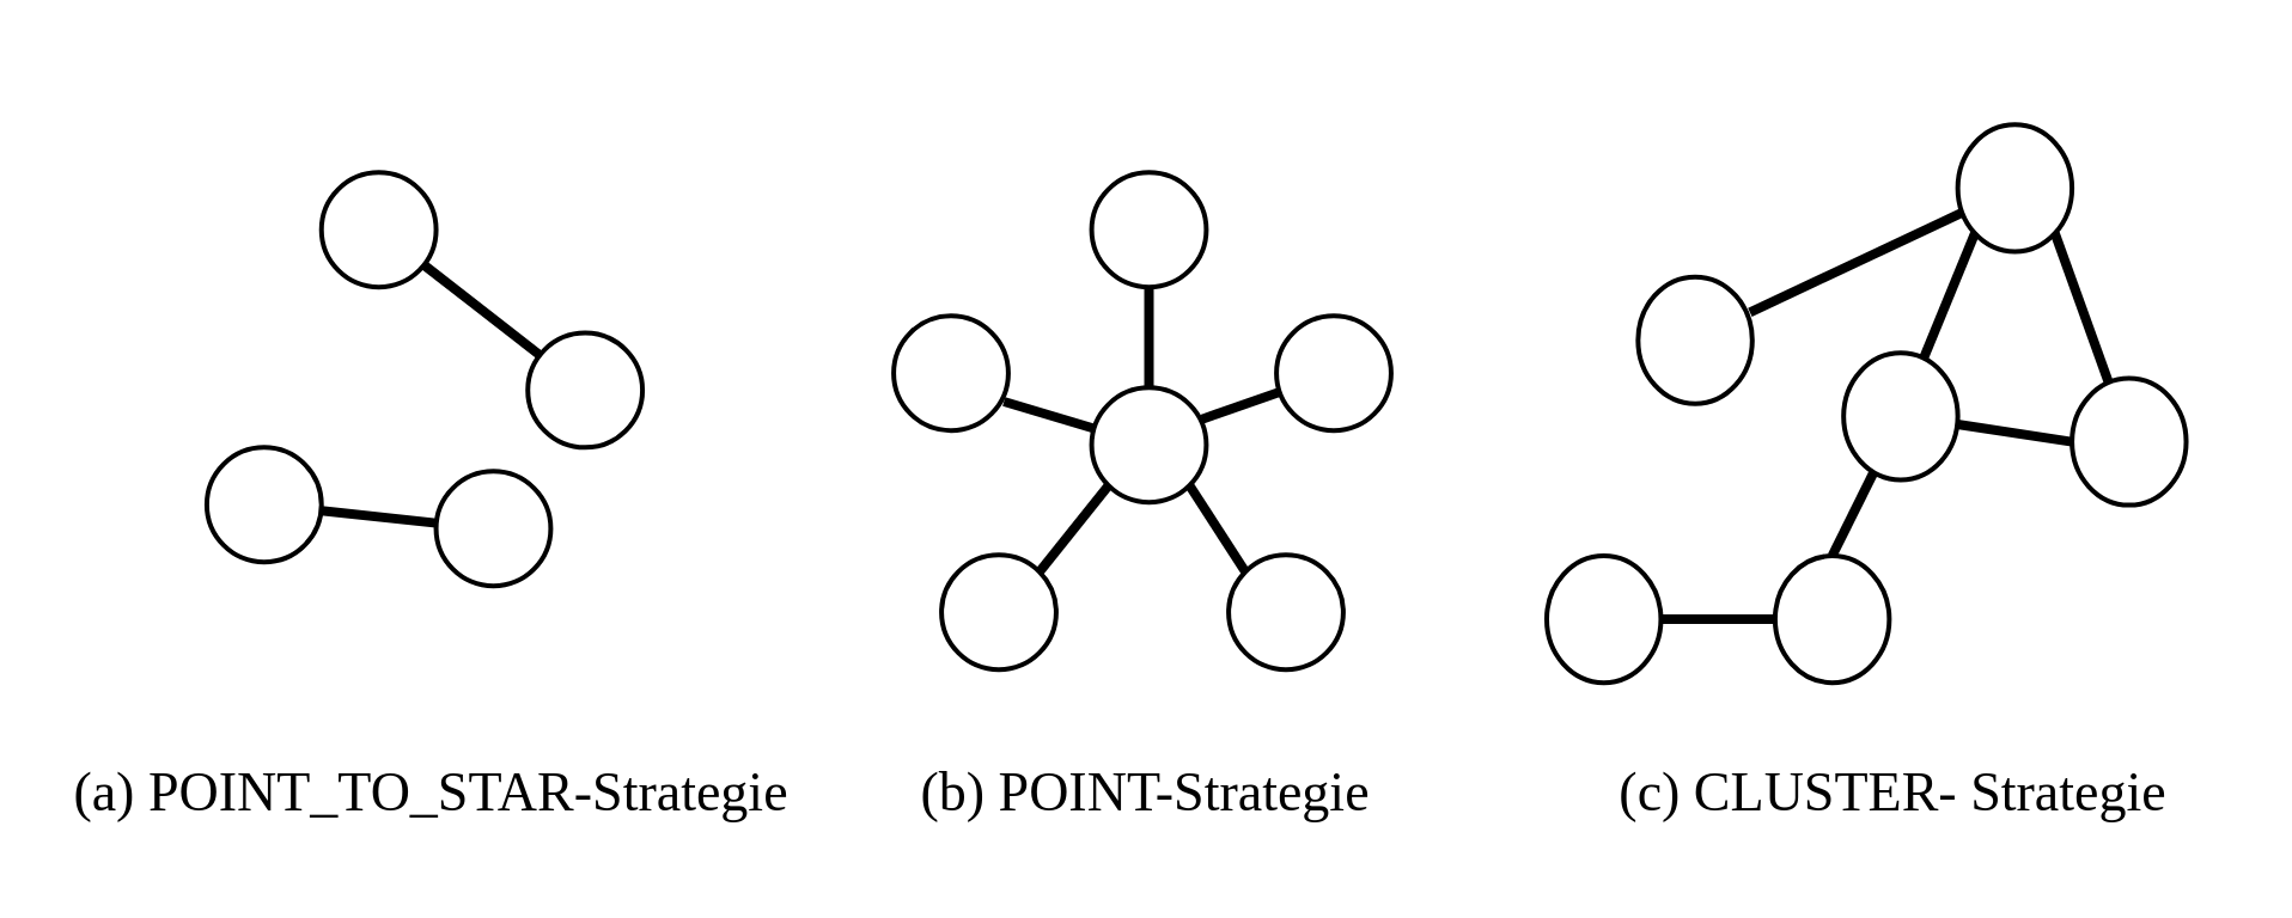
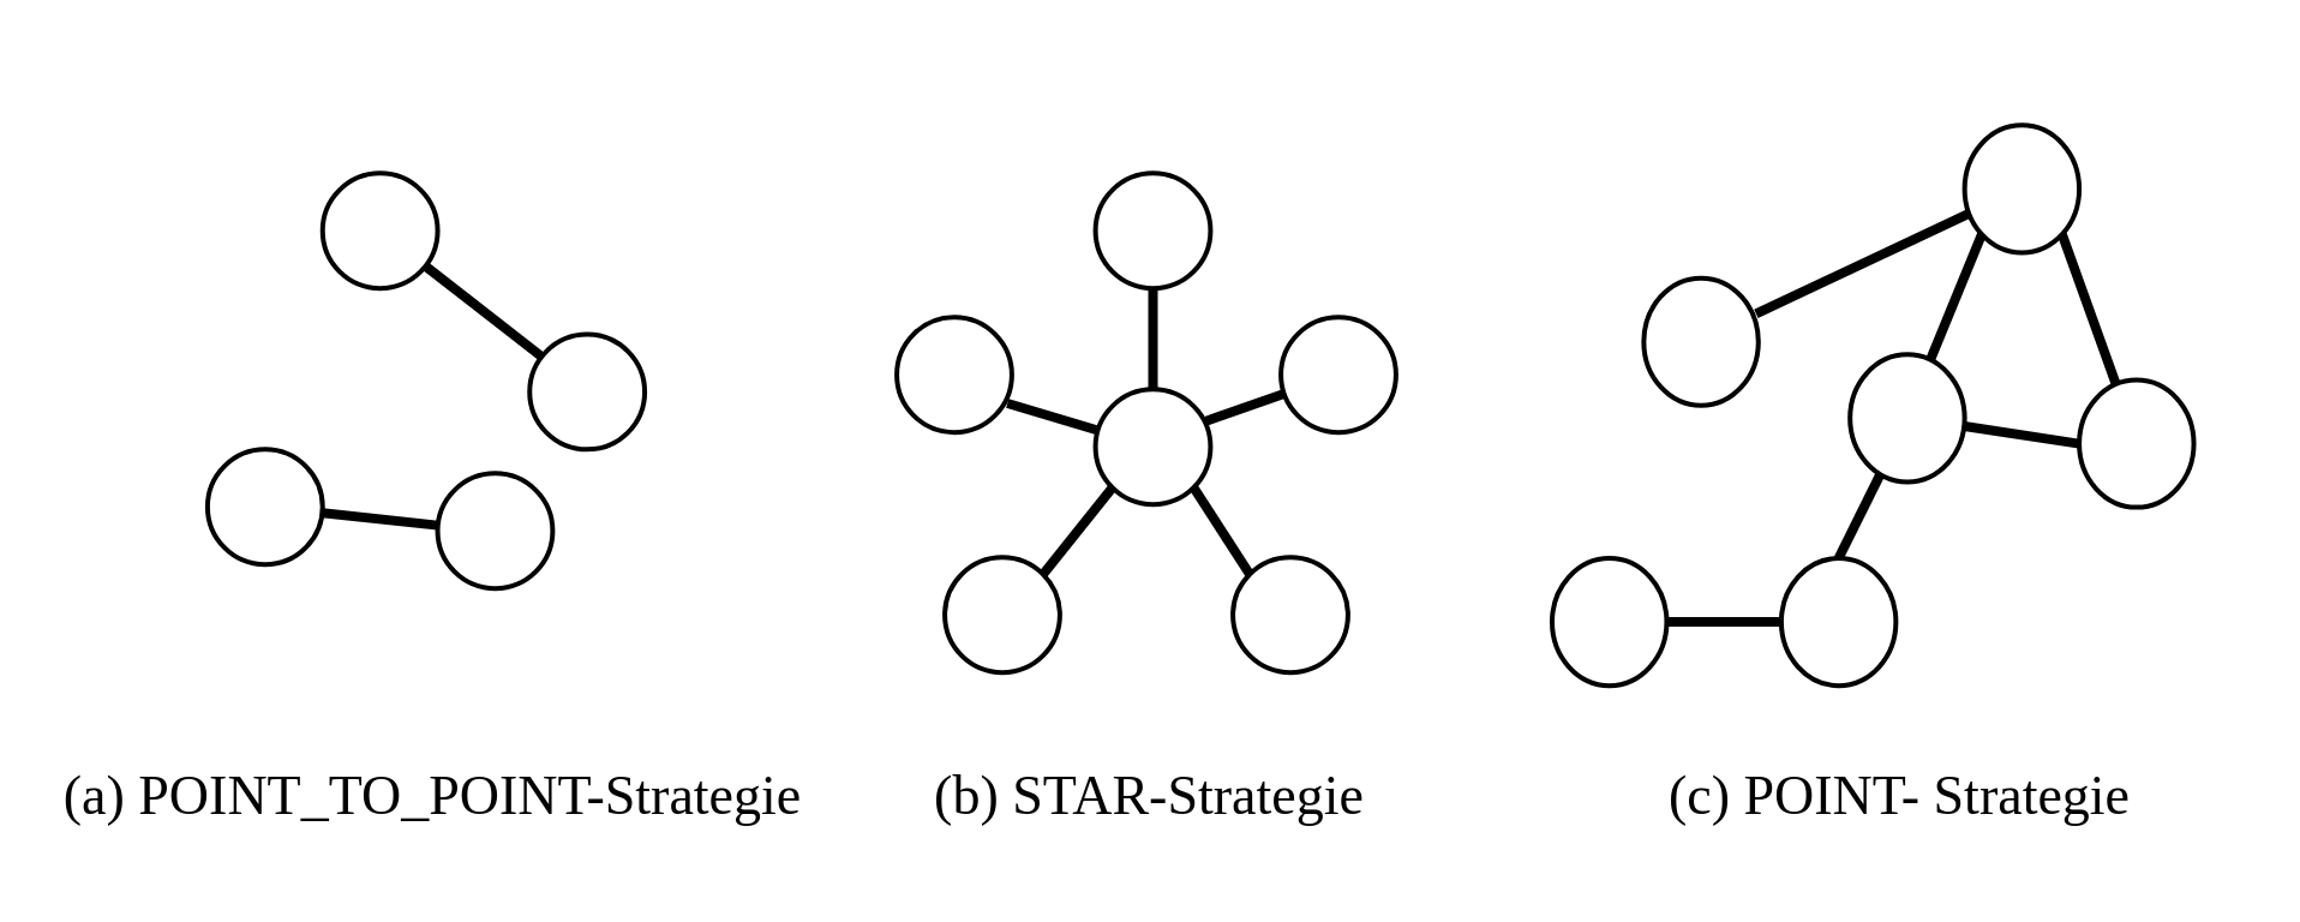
  <mxCell id="0" />
  <mxCell id="1" parent="0" />
  <mxCell id="2" value="" style="rounded=0;whiteSpace=wrap;html=1;strokeColor=none;strokeWidth=2;fillColor=#ffffff;fontColor=#000000;" vertex="1" parent="1"><mxGeometry x="27" y="21" width="300" height="340" as="geometry" /></mxCell>
  <mxCell id="3" value="" style="ellipse;whiteSpace=wrap;html=1;strokeColor=#000000;fillColor=#FFFFFF;strokeWidth=2;fontColor=#000000;" vertex="1" parent="1"><mxGeometry x="85.951" y="186.677" width="47.917" height="47.917" as="geometry" /></mxCell>
  <mxCell id="4" value="" style="ellipse;whiteSpace=wrap;html=1;strokeColor=#000000;strokeWidth=2;fontColor=#000000;" vertex="1" parent="1"><mxGeometry x="220.123" y="138.763" width="47.917" height="47.917" as="geometry" /></mxCell>
  <mxCell id="5" value="" style="ellipse;whiteSpace=wrap;html=1;strokeColor=#000000;strokeWidth=2;fontColor=#000000;" vertex="1" parent="1"><mxGeometry x="181.786" y="196.683" width="47.917" height="47.917" as="geometry" /></mxCell>
  <mxCell id="6" value="" style="ellipse;whiteSpace=wrap;html=1;strokeColor=#000000;strokeWidth=2;fontColor=#000000;" vertex="1" parent="1"><mxGeometry x="133.871" y="71.68" width="47.917" height="47.917" as="geometry" /></mxCell>
  <mxCell id="7" value="" style="endArrow=none;html=1;strokeWidth=4;fillColor=#1ba1e2;strokeColor=#000000;fontColor=#000000;" edge="1" parent="1" source="5" target="3"><mxGeometry width="50" height="50" relative="1" as="geometry"><mxPoint x="116.043" y="269.22" as="sourcePoint" /><mxPoint x="137.62" y="256.68" as="targetPoint" /></mxGeometry></mxCell>
  <mxCell id="8" value="" style="endArrow=none;html=1;strokeWidth=4;fillColor=#1ba1e2;strokeColor=#000000;fontColor=#000000;" edge="1" parent="1" source="4" target="6"><mxGeometry width="50" height="50" relative="1" as="geometry"><mxPoint x="235.7" y="237.63" as="sourcePoint" /><mxPoint x="200.953" y="196.261" as="targetPoint" /></mxGeometry></mxCell>
  <mxCell id="9" value="" style="group;fontColor=#000000;strokeColor=none;fontSize=15;" vertex="1" connectable="0" parent="1"><mxGeometry x="646" y="51.68" width="290" height="310" as="geometry" /></mxCell>
  <mxCell id="10" value="" style="rounded=0;whiteSpace=wrap;html=1;strokeColor=none;strokeWidth=2;fillColor=#FFFFFF;fontColor=#000000;" vertex="1" parent="9"><mxGeometry x="-16" y="-31.67" width="300" height="341.67" as="geometry" /></mxCell>
  <mxCell id="11" value="" style="ellipse;whiteSpace=wrap;html=1;strokeColor=#000000;strokeWidth=2;fontColor=#000000;" vertex="1" parent="9"><mxGeometry x="38.181" y="63.652" width="47.727" height="53.044" as="geometry" /></mxCell>
  <mxCell id="12" value="" style="ellipse;whiteSpace=wrap;html=1;strokeColor=#000000;fillColor=#FFFFFF;strokeWidth=2;fontColor=#000000;" vertex="1" parent="9"><mxGeometry x="171.816" width="47.727" height="53.044" as="geometry" /></mxCell>
  <mxCell id="13" value="" style="ellipse;whiteSpace=wrap;html=1;strokeColor=#000000;strokeWidth=2;fontColor=#000000;" vertex="1" parent="9"><mxGeometry x="124.09" y="95.479" width="47.727" height="53.044" as="geometry" /></mxCell>
  <mxCell id="14" value="" style="ellipse;whiteSpace=wrap;html=1;strokeColor=#000000;strokeWidth=2;fontColor=#000000;" vertex="1" parent="9"><mxGeometry y="180.349" width="47.727" height="53.044" as="geometry" /></mxCell>
  <mxCell id="15" value="" style="ellipse;whiteSpace=wrap;html=1;strokeColor=#000000;strokeWidth=2;fontColor=#000000;" vertex="1" parent="9"><mxGeometry x="219.543" y="106.087" width="47.727" height="53.044" as="geometry" /></mxCell>
  <mxCell id="16" value="" style="ellipse;whiteSpace=wrap;html=1;strokeColor=#000000;strokeWidth=2;fontColor=#000000;" vertex="1" parent="9"><mxGeometry x="95.454" y="180.349" width="47.727" height="53.044" as="geometry" /></mxCell>
  <mxCell id="17" value="" style="endArrow=none;html=1;strokeWidth=4;fillColor=#1ba1e2;strokeColor=#000000;entryX=1;entryY=1;entryDx=0;entryDy=0;fontColor=#000000;" edge="1" parent="9" source="15" target="12"><mxGeometry width="50" height="50" relative="1" as="geometry"><mxPoint x="49.06" y="197.459" as="sourcePoint" /><mxPoint x="84.512" y="152.569" as="targetPoint" /></mxGeometry></mxCell>
  <mxCell id="18" value="" style="endArrow=none;html=1;strokeWidth=4;fillColor=#1ba1e2;strokeColor=#000000;entryX=0.98;entryY=0.28;entryDx=0;entryDy=0;entryPerimeter=0;fontColor=#000000;" edge="1" parent="9" source="12" target="11"><mxGeometry width="50" height="50" relative="1" as="geometry"><mxPoint x="263.695" y="148.517" as="sourcePoint" /><mxPoint x="229.086" y="102.722" as="targetPoint" /></mxGeometry></mxCell>
  <mxCell id="19" value="" style="endArrow=none;html=1;strokeWidth=4;fillColor=#1ba1e2;strokeColor=#000000;entryX=1;entryY=0.5;entryDx=0;entryDy=0;fontColor=#000000;" edge="1" parent="9" source="16" target="14"><mxGeometry width="50" height="50" relative="1" as="geometry"><mxPoint x="143.181" y="137.912" as="sourcePoint" /><mxPoint x="54.437" y="179.574" as="targetPoint" /></mxGeometry></mxCell>
  <mxCell id="20" value="" style="endArrow=none;html=1;strokeWidth=4;fillColor=#1ba1e2;strokeColor=#000000;entryX=0.5;entryY=0;entryDx=0;entryDy=0;fontColor=#000000;" edge="1" parent="9" source="13" target="16"><mxGeometry width="50" height="50" relative="1" as="geometry"><mxPoint x="192.788" y="58.06" as="sourcePoint" /><mxPoint x="104.044" y="99.722" as="targetPoint" /></mxGeometry></mxCell>
  <mxCell id="21" value="" style="endArrow=none;html=1;strokeWidth=4;fillColor=#1ba1e2;strokeColor=#000000;exitX=0;exitY=1;exitDx=0;exitDy=0;fontColor=#000000;" edge="1" parent="9" source="12" target="13"><mxGeometry width="50" height="50" relative="1" as="geometry"><mxPoint x="184.351" y="68.446" as="sourcePoint" /><mxPoint x="162.271" y="154.336" as="targetPoint" /></mxGeometry></mxCell>
  <mxCell id="22" value="" style="endArrow=none;html=1;strokeWidth=4;fillColor=#1ba1e2;strokeColor=#000000;exitX=0;exitY=0.5;exitDx=0;exitDy=0;fontColor=#000000;" edge="1" parent="9" source="15" target="13"><mxGeometry width="50" height="50" relative="1" as="geometry"><mxPoint x="240.993" y="169.124" as="sourcePoint" /><mxPoint x="219.543" y="244.616" as="targetPoint" /></mxGeometry></mxCell>
- <mxCell id="23" value="&lt;span style=&quot;font-family: &amp;quot;times new roman&amp;quot;; font-size: 23px; font-style: normal; font-weight: 400; letter-spacing: normal; text-indent: 0px; text-transform: none; word-spacing: 0px; float: none; display: inline;&quot;&gt;(c) CLUSTER- Strategie&lt;/span&gt;" style="text;whiteSpace=wrap;html=1;fontSize=23;fontFamily=Courier New;fontColor=#000000;align=center;" vertex="1" parent="9"><mxGeometry y="259.32" width="290" height="40" as="geometry" /></mxCell>
+ <mxCell id="23" value="&lt;span style=&quot;font-family: &amp;quot;times new roman&amp;quot;; font-size: 23px; font-style: normal; font-weight: 400; letter-spacing: normal; text-indent: 0px; text-transform: none; word-spacing: 0px; float: none; display: inline;&quot;&gt;(c) POINT- Strategie&lt;/span&gt;" style="text;whiteSpace=wrap;html=1;fontSize=23;fontFamily=Courier New;fontColor=#000000;align=center;" vertex="1" parent="9"><mxGeometry y="259.32" width="290" height="40" as="geometry" /></mxCell>
  <mxCell id="24" value="" style="rounded=0;whiteSpace=wrap;html=1;strokeColor=none;strokeWidth=2;fillColor=#ffffff;fontColor=#000000;" vertex="1" parent="1"><mxGeometry x="327" y="21" width="300" height="340" as="geometry" /></mxCell>
  <mxCell id="25" value="" style="group" vertex="1" connectable="0" parent="1"><mxGeometry x="373.041" y="71.677" width="207.917" height="207.917" as="geometry" /></mxCell>
  <mxCell id="26" value="" style="ellipse;whiteSpace=wrap;html=1;strokeColor=#000000;fillColor=#FFFFFF;strokeWidth=2;fontColor=#000000;" vertex="1" parent="25"><mxGeometry x="160" y="60" width="47.917" height="47.917" as="geometry" /></mxCell>
  <mxCell id="27" value="" style="ellipse;whiteSpace=wrap;html=1;strokeColor=#000000;fillColor=#FFFFFF;strokeWidth=2;fontColor=#000000;" vertex="1" parent="25"><mxGeometry x="140" y="160" width="47.917" height="47.917" as="geometry" /></mxCell>
  <mxCell id="28" value="" style="ellipse;whiteSpace=wrap;html=1;strokeColor=#000000;fillColor=#FFFFFF;strokeWidth=2;fontColor=#000000;" vertex="1" parent="25"><mxGeometry x="20" y="160" width="47.917" height="47.917" as="geometry" /></mxCell>
  <mxCell id="29" value="" style="ellipse;whiteSpace=wrap;html=1;strokeColor=#000000;fillColor=#FFFFFF;strokeWidth=2;fontColor=#000000;" vertex="1" parent="25"><mxGeometry y="60" width="47.917" height="47.917" as="geometry" /></mxCell>
  <mxCell id="30" value="" style="ellipse;whiteSpace=wrap;html=1;strokeColor=#000000;fillColor=#FFFFFF;strokeWidth=2;fontColor=#000000;" vertex="1" parent="25"><mxGeometry x="82.75" width="47.917" height="47.917" as="geometry" /></mxCell>
  <mxCell id="31" value="" style="ellipse;whiteSpace=wrap;html=1;strokeColor=#000000;fillColor=#FFFFFF;strokeWidth=2;fontColor=#000000;" vertex="1" parent="25"><mxGeometry x="82.75" y="90" width="47.917" height="47.917" as="geometry" /></mxCell>
  <mxCell id="32" value="" style="endArrow=none;html=1;strokeWidth=4;fillColor=#1ba1e2;strokeColor=#000000;fontColor=#000000;entryX=0.962;entryY=0.275;entryDx=0;entryDy=0;entryPerimeter=0;" edge="1" parent="25" source="26" target="31"><mxGeometry width="50" height="50" relative="1" as="geometry"><mxPoint x="324.899" y="-183.38" as="sourcePoint" /><mxPoint x="276.751" y="-188.687" as="targetPoint" /></mxGeometry></mxCell>
  <mxCell id="33" value="" style="endArrow=none;html=1;strokeWidth=4;fillColor=#1ba1e2;strokeColor=#000000;fontColor=#000000;entryX=0.5;entryY=0;entryDx=0;entryDy=0;" edge="1" parent="25" source="30" target="31"><mxGeometry width="50" height="50" relative="1" as="geometry"><mxPoint x="201.301" y="131.747" as="sourcePoint" /><mxPoint x="168.847" y="143.177" as="targetPoint" /></mxGeometry></mxCell>
  <mxCell id="34" value="" style="endArrow=none;html=1;strokeWidth=4;fillColor=#1ba1e2;strokeColor=#000000;fontColor=#000000;entryX=0.962;entryY=0.748;entryDx=0;entryDy=0;entryPerimeter=0;" edge="1" parent="25" source="31" target="29"><mxGeometry width="50" height="50" relative="1" as="geometry"><mxPoint x="92.451" y="78.247" as="sourcePoint" /><mxPoint x="59.997" y="89.677" as="targetPoint" /></mxGeometry></mxCell>
  <mxCell id="35" value="" style="endArrow=none;html=1;strokeWidth=4;fillColor=#1ba1e2;strokeColor=#000000;fontColor=#000000;entryX=1;entryY=0;entryDx=0;entryDy=0;exitX=0;exitY=1;exitDx=0;exitDy=0;" edge="1" parent="25" source="31" target="28"><mxGeometry width="50" height="50" relative="1" as="geometry"><mxPoint x="100.371" y="148.567" as="sourcePoint" /><mxPoint x="67.917" y="159.997" as="targetPoint" /></mxGeometry></mxCell>
  <mxCell id="36" value="" style="endArrow=none;html=1;strokeWidth=4;fillColor=#1ba1e2;strokeColor=#000000;fontColor=#000000;entryX=1;entryY=1;entryDx=0;entryDy=0;" edge="1" parent="25" target="31"><mxGeometry width="50" height="50" relative="1" as="geometry"><mxPoint x="146.999" y="167.003" as="sourcePoint" /><mxPoint x="198.847" y="173.177" as="targetPoint" /></mxGeometry></mxCell>
- <mxCell id="37" value="&lt;font face=&quot;Times New Roman&quot; style=&quot;font-size: 23px;&quot;&gt;(b) POINT-Strategie&lt;/font&gt;" style="text;whiteSpace=wrap;html=1;fontSize=23;fontFamily=Courier New;fontColor=#000000;align=center;" vertex="1" parent="1"><mxGeometry x="327" y="311" width="303" height="40" as="geometry" /></mxCell>
- <mxCell id="38" value="&lt;font face=&quot;Times New Roman&quot; style=&quot;font-size: 23px;&quot;&gt;(a) POINT_TO_STAR-Strategie&lt;/font&gt;" style="text;whiteSpace=wrap;html=1;fontSize=23;fontFamily=Courier New;fontColor=#000000;align=center;" vertex="1" parent="1"><mxGeometry x="20" y="311" width="320" height="40" as="geometry" /></mxCell>
+ <mxCell id="37" value="&lt;font face=&quot;Times New Roman&quot; style=&quot;font-size: 23px;&quot;&gt;(b) STAR-Strategie&lt;/font&gt;" style="text;whiteSpace=wrap;html=1;fontSize=23;fontFamily=Courier New;fontColor=#000000;align=center;" vertex="1" parent="1"><mxGeometry x="327" y="311" width="303" height="40" as="geometry" /></mxCell>
+ <mxCell id="38" value="&lt;font face=&quot;Times New Roman&quot; style=&quot;font-size: 23px;&quot;&gt;(a) POINT_TO_POINT-Strategie&lt;/font&gt;" style="text;whiteSpace=wrap;html=1;fontSize=23;fontFamily=Courier New;fontColor=#000000;align=center;" vertex="1" parent="1"><mxGeometry x="20" y="311" width="320" height="40" as="geometry" /></mxCell>
